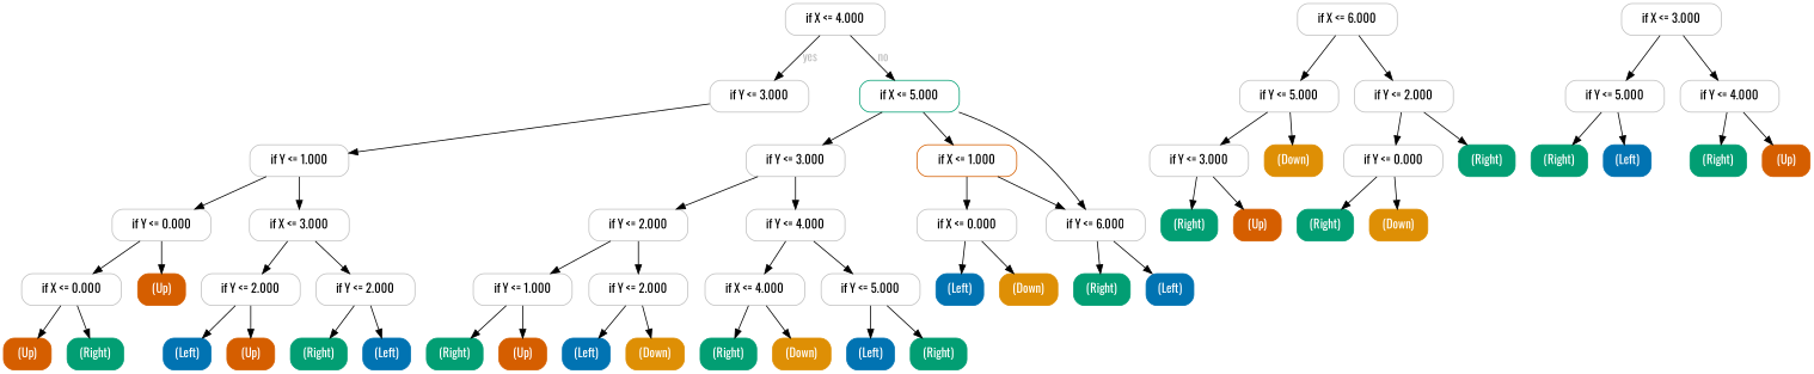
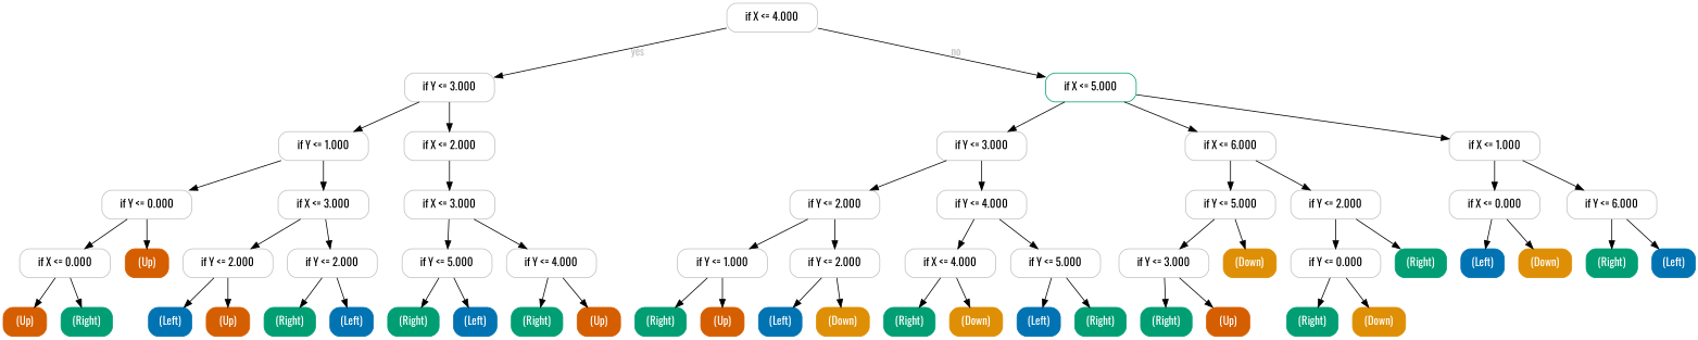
  digraph {
    fontname=Oswald
    node [color=gray fillcolor=white fontname=Oswald shape=box style="filled, rounded" fontcolor=white]
    edge [fontcolor=gray fontname=Oswald]
    n1 [height=0.5 label="if X <= 4.000" width=1.5694 fontcolor=""]
    n2 [height=0.5 label="if Y <= 3.000" width=1.5556 fontcolor=""]
    n3 [color="#029e73" height=0.5 label="if X <= 5.000" width=1.5694 fontcolor=""]
    n4 [height=0.5 label="if Y <= 1.000" width=1.5556 fontcolor=""]
+   n5 [height=0.5 label="if X <= 2.000" width=1.5694 fontcolor=""]
    n6 [height=0.5 label="if Y <= 3.000" width=1.5556 fontcolor=""]
    n7 [height=0.5 label="if X <= 6.000" width=1.5694 fontcolor=""]
-   n8 [color="#d55e00" height=0.5 label="if X <= 1.000" width=1.5694 fontcolor=""]
+   n8 [height=0.5 label="if X <= 1.000" width=1.5694 fontcolor=""]
    n9 [height=0.5 label="if Y <= 0.000" width=1.5556 fontcolor=""]
    n10 [height=0.5 label="if X <= 3.000" width=1.5694 fontcolor=""]
    n11 [height=0.5 label="if X <= 3.000" width=1.5694 fontcolor=""]
    n12 [height=0.5 label="if Y <= 2.000" width=1.5556 fontcolor=""]
    n13 [height=0.5 label="if Y <= 4.000" width=1.5556 fontcolor=""]
    n14 [height=0.5 label="if Y <= 5.000" width=1.5556 fontcolor=""]
    n15 [height=0.5 label="if Y <= 2.000" width=1.5556 fontcolor=""]
    n16 [height=0.5 label="if X <= 0.000" width=1.5694 fontcolor=""]
    n17 [color="#d55e00" fillcolor="#d55e00" height=0.5 label="(Up)" width=0.75]
    n18 [height=0.5 label="if Y <= 2.000" width=1.5556 fontcolor=""]
    n19 [height=0.5 label="if Y <= 2.000" width=1.5556 fontcolor=""]
    n20 [height=0.5 label="if X <= 0.000" width=1.5694 fontcolor=""]
    n21 [height=0.5 label="if Y <= 6.000" width=1.5556 fontcolor=""]
    n22 [height=0.5 label="if Y <= 5.000" width=1.5556 fontcolor=""]
    n23 [height=0.5 label="if Y <= 4.000" width=1.5556 fontcolor=""]
    n24 [color="#d55e00" fillcolor="#d55e00" height=0.5 label="(Up)" width=0.75]
    n25 [color="#029e73" fillcolor="#029e73" height=0.5 label="(Right)" width=0.88889]
    n26 [color="#0173b2" fillcolor="#0173b2" height=0.5 label="(Left)" width=0.75]
    n27 [color="#d55e00" fillcolor="#d55e00" height=0.5 label="(Up)" width=0.75]
    n28 [color="#029e73" fillcolor="#029e73" height=0.5 label="(Right)" width=0.88889]
    n29 [color="#0173b2" fillcolor="#0173b2" height=0.5 label="(Left)" width=0.75]
    n30 [color="#0173b2" fillcolor="#0173b2" height=0.5 label="(Left)" width=0.75]
    n31 [color="#de8f05" fillcolor="#de8f05" height=0.5 label="(Down)" width=0.91667]
    n32 [color="#029e73" fillcolor="#029e73" height=0.5 label="(Right)" width=0.88889]
    n33 [color="#0173b2" fillcolor="#0173b2" height=0.5 label="(Left)" width=0.75]
    n34 [color="#029e73" fillcolor="#029e73" height=0.5 label="(Right)" width=0.88889]
    n35 [color="#0173b2" fillcolor="#0173b2" height=0.5 label="(Left)" width=0.75]
    n36 [color="#029e73" fillcolor="#029e73" height=0.5 label="(Right)" width=0.88889]
    n37 [color="#d55e00" fillcolor="#d55e00" height=0.5 label="(Up)" width=0.75]
    n38 [height=0.5 label="if Y <= 1.000" width=1.5556 fontcolor=""]
    n39 [height=0.5 label="if Y <= 2.000" width=1.5556 fontcolor=""]
    n40 [height=0.5 label="if X <= 4.000" width=1.5694 fontcolor=""]
    n41 [height=0.5 label="if Y <= 5.000" width=1.5556 fontcolor=""]
    n42 [height=0.5 label="if Y <= 3.000" width=1.5556 fontcolor=""]
    n43 [color="#de8f05" fillcolor="#de8f05" height=0.5 label="(Down)" width=0.91667]
    n44 [height=0.5 label="if Y <= 0.000" width=1.5556 fontcolor=""]
    n45 [color="#029e73" fillcolor="#029e73" height=0.5 label="(Right)" width=0.88889]
    n46 [color="#029e73" fillcolor="#029e73" height=0.5 label="(Right)" width=0.88889]
    n47 [color="#d55e00" fillcolor="#d55e00" height=0.5 label="(Up)" width=0.75]
    n48 [color="#0173b2" fillcolor="#0173b2" height=0.5 label="(Left)" width=0.75]
    n49 [color="#de8f05" fillcolor="#de8f05" height=0.5 label="(Down)" width=0.91667]
    n50 [color="#029e73" fillcolor="#029e73" height=0.5 label="(Right)" width=0.88889]
    n51 [color="#de8f05" fillcolor="#de8f05" height=0.5 label="(Down)" width=0.91667]
    n52 [color="#0173b2" fillcolor="#0173b2" height=0.5 label="(Left)" width=0.75]
    n53 [color="#029e73" fillcolor="#029e73" height=0.5 label="(Right)" width=0.88889]
    n54 [color="#029e73" fillcolor="#029e73" height=0.5 label="(Right)" width=0.88889]
    n55 [color="#d55e00" fillcolor="#d55e00" height=0.5 label="(Up)" width=0.75]
    n56 [color="#029e73" fillcolor="#029e73" height=0.5 label="(Right)" width=0.88889]
    n57 [color="#de8f05" fillcolor="#de8f05" height=0.5 label="(Down)" width=0.91667]
    n1 -> n2 [label=yes]
    n1 -> n3 [label=no]
    n2 -> n4
+   n2 -> n5
    n3 -> n6
-   n3 -> n21
+   n3 -> n7
    n3 -> n8
    n4 -> n9
    n4 -> n10
+   n5 -> n11
    n6 -> n12
    n6 -> n13
    n7 -> n14
    n7 -> n15
    n8 -> n20
    n8 -> n21
    n9 -> n16
    n9 -> n17
    n10 -> n18
    n10 -> n19
    n11 -> n22
    n11 -> n23
    n12 -> n38
    n12 -> n39
    n13 -> n40
    n13 -> n41
    n14 -> n42
    n14 -> n43
    n15 -> n44
    n15 -> n45
    n16 -> n24
    n16 -> n25
    n18 -> n26
    n18 -> n27
    n19 -> n28
    n19 -> n29
    n20 -> n30
    n20 -> n31
    n21 -> n32
    n21 -> n33
    n22 -> n34
    n22 -> n35
    n23 -> n36
    n23 -> n37
    n38 -> n46
    n38 -> n47
    n39 -> n48
    n39 -> n49
    n40 -> n50
    n40 -> n51
    n41 -> n52
    n41 -> n53
    n42 -> n54
    n42 -> n55
    n44 -> n56
    n44 -> n57
  }
